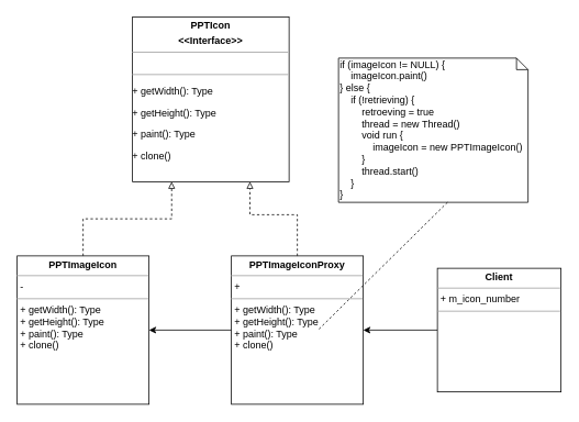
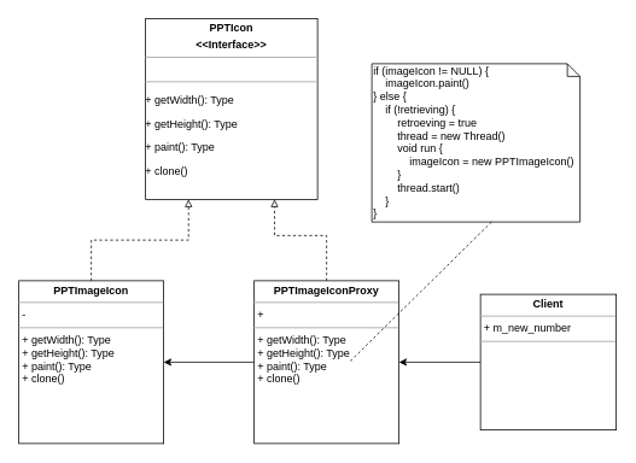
  <mxCell id="0" />
  <mxCell id="1" parent="0" />
  <mxCell id="2" style="edgeStyle=orthogonalEdgeStyle;rounded=0;orthogonalLoop=1;jettySize=auto;html=1;entryX=0.75;entryY=1;entryDx=0;entryDy=0;dashed=1;endArrow=block;endFill=0;exitX=0.5;exitY=0;exitDx=0;exitDy=0;" parent="1" source="6" target="7" edge="1"><mxGeometry relative="1" as="geometry"><mxPoint x="420" y="310" as="sourcePoint" /><Array as="points"><mxPoint x="360" y="260" /><mxPoint x="303" y="260" /></Array></mxGeometry></mxCell>
  <mxCell id="3" style="edgeStyle=orthogonalEdgeStyle;rounded=0;orthogonalLoop=1;jettySize=auto;html=1;entryX=0.25;entryY=1;entryDx=0;entryDy=0;dashed=1;endArrow=block;endFill=0;" parent="1" source="5" target="7" edge="1"><mxGeometry relative="1" as="geometry" /></mxCell>
  <mxCell id="4" value="" style="edgeStyle=orthogonalEdgeStyle;rounded=0;orthogonalLoop=1;jettySize=auto;html=1;startArrow=classic;startFill=1;endArrow=none;endFill=0;" parent="1" source="5" target="6" edge="1"><mxGeometry relative="1" as="geometry" /></mxCell>
  <mxCell id="5" value="&lt;p style=&quot;margin: 0px ; margin-top: 4px ; text-align: center&quot;&gt;&lt;b&gt;PPTImageIcon&lt;/b&gt;&lt;/p&gt;&lt;hr size=&quot;1&quot;&gt;&lt;p style=&quot;margin: 0px ; margin-left: 4px&quot;&gt;-&amp;nbsp;&lt;/p&gt;&lt;hr size=&quot;1&quot;&gt;&lt;p style=&quot;margin: 0px ; margin-left: 4px&quot;&gt;+ getWidth(): Type&lt;br&gt;&lt;/p&gt;&lt;p style=&quot;margin: 0px ; margin-left: 4px&quot;&gt;+ getHeight(): Type&lt;br&gt;&lt;/p&gt;&lt;p style=&quot;margin: 0px ; margin-left: 4px&quot;&gt;+ paint(): Type&lt;br&gt;&lt;/p&gt;&lt;p style=&quot;margin: 0px ; margin-left: 4px&quot;&gt;+ clone()&lt;br&gt;&lt;/p&gt;" style="verticalAlign=top;align=left;overflow=fill;fontSize=12;fontFamily=Helvetica;html=1;" parent="1" vertex="1"><mxGeometry x="20" y="310" width="160" height="180" as="geometry" /></mxCell>
  <mxCell id="6" value="&lt;p style=&quot;margin: 0px ; margin-top: 4px ; text-align: center&quot;&gt;&lt;b&gt;PPTImageIconProxy&lt;/b&gt;&lt;/p&gt;&lt;hr size=&quot;1&quot;&gt;&lt;p style=&quot;margin: 0px ; margin-left: 4px&quot;&gt;+&amp;nbsp;&lt;/p&gt;&lt;hr size=&quot;1&quot;&gt;&lt;p style=&quot;margin: 0px ; margin-left: 4px&quot;&gt;+ getWidth(): Type&lt;br&gt;&lt;/p&gt;&lt;p style=&quot;margin: 0px ; margin-left: 4px&quot;&gt;+ getHeight(): Type&lt;br&gt;&lt;/p&gt;&lt;p style=&quot;margin: 0px ; margin-left: 4px&quot;&gt;+ paint(): Type&lt;br&gt;&lt;/p&gt;&lt;p style=&quot;margin: 0px ; margin-left: 4px&quot;&gt;+ clone()&lt;br&gt;&lt;/p&gt;" style="verticalAlign=top;align=left;overflow=fill;fontSize=12;fontFamily=Helvetica;html=1;" parent="1" vertex="1"><mxGeometry x="280" y="310" width="160" height="180" as="geometry" /></mxCell>
  <mxCell id="7" value="&lt;p style=&quot;margin: 0px ; margin-top: 4px ; text-align: center&quot;&gt;&lt;b&gt;PPTIcon&lt;/b&gt;&lt;/p&gt;&lt;p style=&quot;margin: 0px ; margin-top: 4px ; text-align: center&quot;&gt;&lt;b&gt;&amp;lt;&amp;lt;Interface&amp;gt;&amp;gt;&lt;/b&gt;&lt;/p&gt;&lt;hr size=&quot;1&quot;&gt;&lt;p style=&quot;margin: 0px ; margin-left: 4px&quot;&gt;&lt;br&gt;&lt;/p&gt;&lt;hr size=&quot;1&quot;&gt;&lt;p&gt;+ getWidth(): Type&lt;br&gt;&lt;/p&gt;&lt;p&gt;+ getHeight(): Type&lt;br&gt;&lt;/p&gt;&lt;p&gt;+ paint(): Type&lt;/p&gt;&lt;p&gt;+ clone()&lt;br&gt;&lt;/p&gt;&lt;p&gt;&lt;br&gt;&lt;/p&gt;" style="verticalAlign=top;align=left;overflow=fill;fontSize=12;fontFamily=Helvetica;html=1;" parent="1" vertex="1"><mxGeometry x="160" y="20" width="190" height="200" as="geometry" /></mxCell>
  <mxCell id="8" style="edgeStyle=orthogonalEdgeStyle;rounded=0;orthogonalLoop=1;jettySize=auto;html=1;startArrow=none;startFill=0;endArrow=classic;endFill=1;entryX=1;entryY=0.5;entryDx=0;entryDy=0;" parent="1" source="9" target="6" edge="1"><mxGeometry relative="1" as="geometry"><mxPoint x="510" y="400" as="targetPoint" /></mxGeometry></mxCell>
- <mxCell id="9" value="&lt;p style=&quot;margin: 0px ; margin-top: 4px ; text-align: center&quot;&gt;&lt;b&gt;Client&lt;/b&gt;&lt;/p&gt;&lt;hr size=&quot;1&quot;&gt;&lt;p style=&quot;margin: 0px ; margin-left: 4px&quot;&gt;+ m_icon_number&lt;/p&gt;&lt;hr size=&quot;1&quot;&gt;&lt;p style=&quot;margin: 0px ; margin-left: 4px&quot;&gt;&lt;/p&gt;&lt;p&gt;&lt;br&gt;&lt;/p&gt;" style="verticalAlign=top;align=left;overflow=fill;fontSize=12;fontFamily=Helvetica;html=1;" parent="1" vertex="1"><mxGeometry x="530" y="325" width="150" height="150" as="geometry" /></mxCell>
+ <mxCell id="9" value="&lt;p style=&quot;margin: 0px ; margin-top: 4px ; text-align: center&quot;&gt;&lt;b&gt;Client&lt;/b&gt;&lt;/p&gt;&lt;hr size=&quot;1&quot;&gt;&lt;p style=&quot;margin: 0px ; margin-left: 4px&quot;&gt;+ m_new_number&lt;/p&gt;&lt;hr size=&quot;1&quot;&gt;&lt;p style=&quot;margin: 0px ; margin-left: 4px&quot;&gt;&lt;/p&gt;&lt;p&gt;&lt;br&gt;&lt;/p&gt;" style="verticalAlign=top;align=left;overflow=fill;fontSize=12;fontFamily=Helvetica;html=1;" parent="1" vertex="1"><mxGeometry x="530" y="325" width="150" height="150" as="geometry" /></mxCell>
  <mxCell id="10" value="if (imageIcon != NULL) {&lt;br&gt;&amp;nbsp; &amp;nbsp; imageIcon.paint()&lt;br&gt;} else {&lt;br&gt;&amp;nbsp; &amp;nbsp; if (!retrieving) {&lt;br&gt;&amp;nbsp; &amp;nbsp; &amp;nbsp; &amp;nbsp; retroeving = true&lt;br&gt;&amp;nbsp; &amp;nbsp; &amp;nbsp; &amp;nbsp; thread = new Thread()&lt;br&gt;&amp;nbsp; &amp;nbsp; &amp;nbsp; &amp;nbsp; void run {&lt;br&gt;&amp;nbsp; &amp;nbsp; &amp;nbsp; &amp;nbsp; &amp;nbsp; &amp;nbsp; imageIcon = new PPTImageIcon()&lt;br&gt;&amp;nbsp; &amp;nbsp; &amp;nbsp; &amp;nbsp; }&lt;br&gt;&amp;nbsp; &amp;nbsp; &amp;nbsp; &amp;nbsp; thread.start()&lt;br&gt;&amp;nbsp; &amp;nbsp; }&lt;br&gt;}&lt;br&gt;" style="shape=note;whiteSpace=wrap;html=1;size=14;verticalAlign=top;align=left;spacingTop=-6;" parent="1" vertex="1"><mxGeometry x="410" y="70" width="230" height="175" as="geometry" /></mxCell>
  <mxCell id="11" value="" style="endArrow=none;dashed=1;html=1;exitX=0.575;exitY=1;exitDx=0;exitDy=0;exitPerimeter=0;" parent="1" source="10" edge="1"><mxGeometry width="50" height="50" relative="1" as="geometry"><mxPoint x="435" y="350" as="sourcePoint" /><mxPoint x="385" y="400" as="targetPoint" /></mxGeometry></mxCell>
